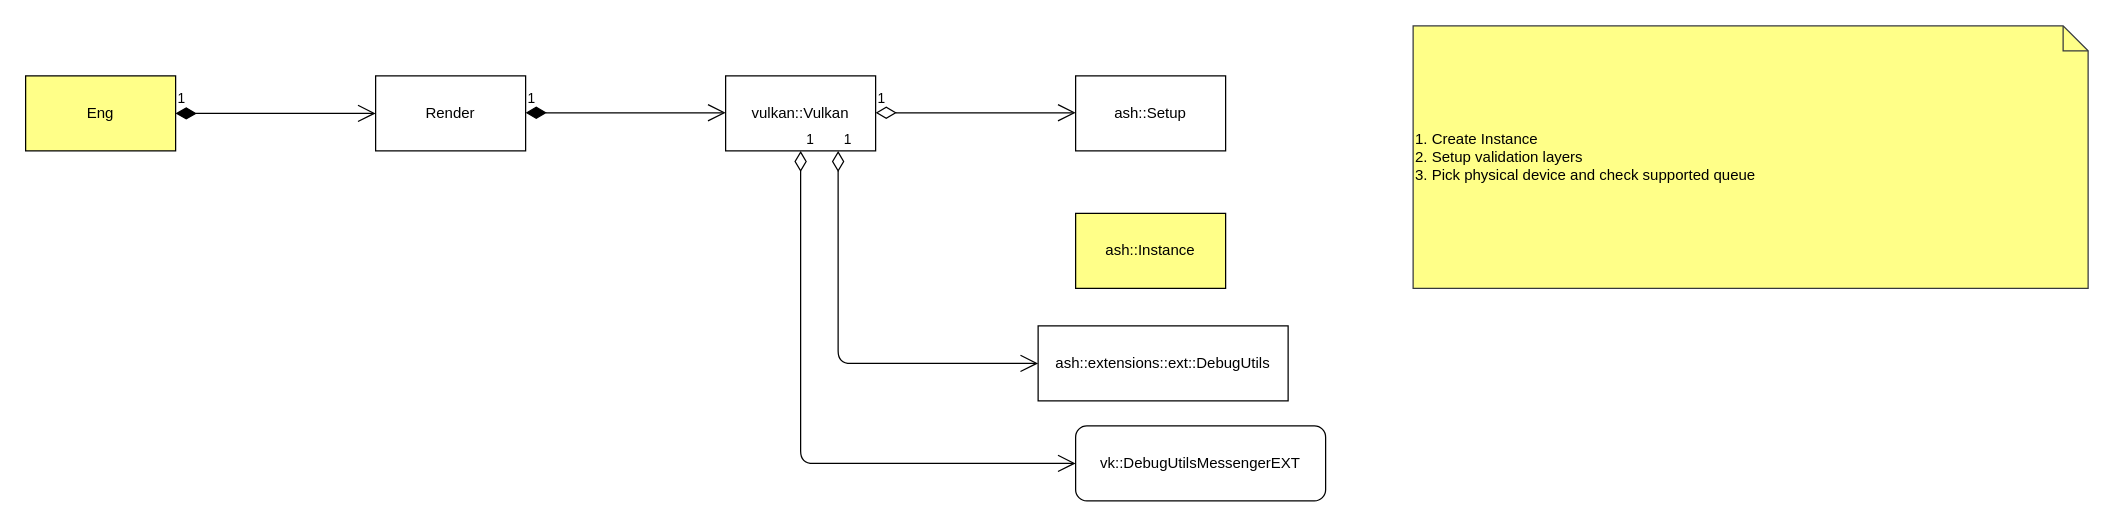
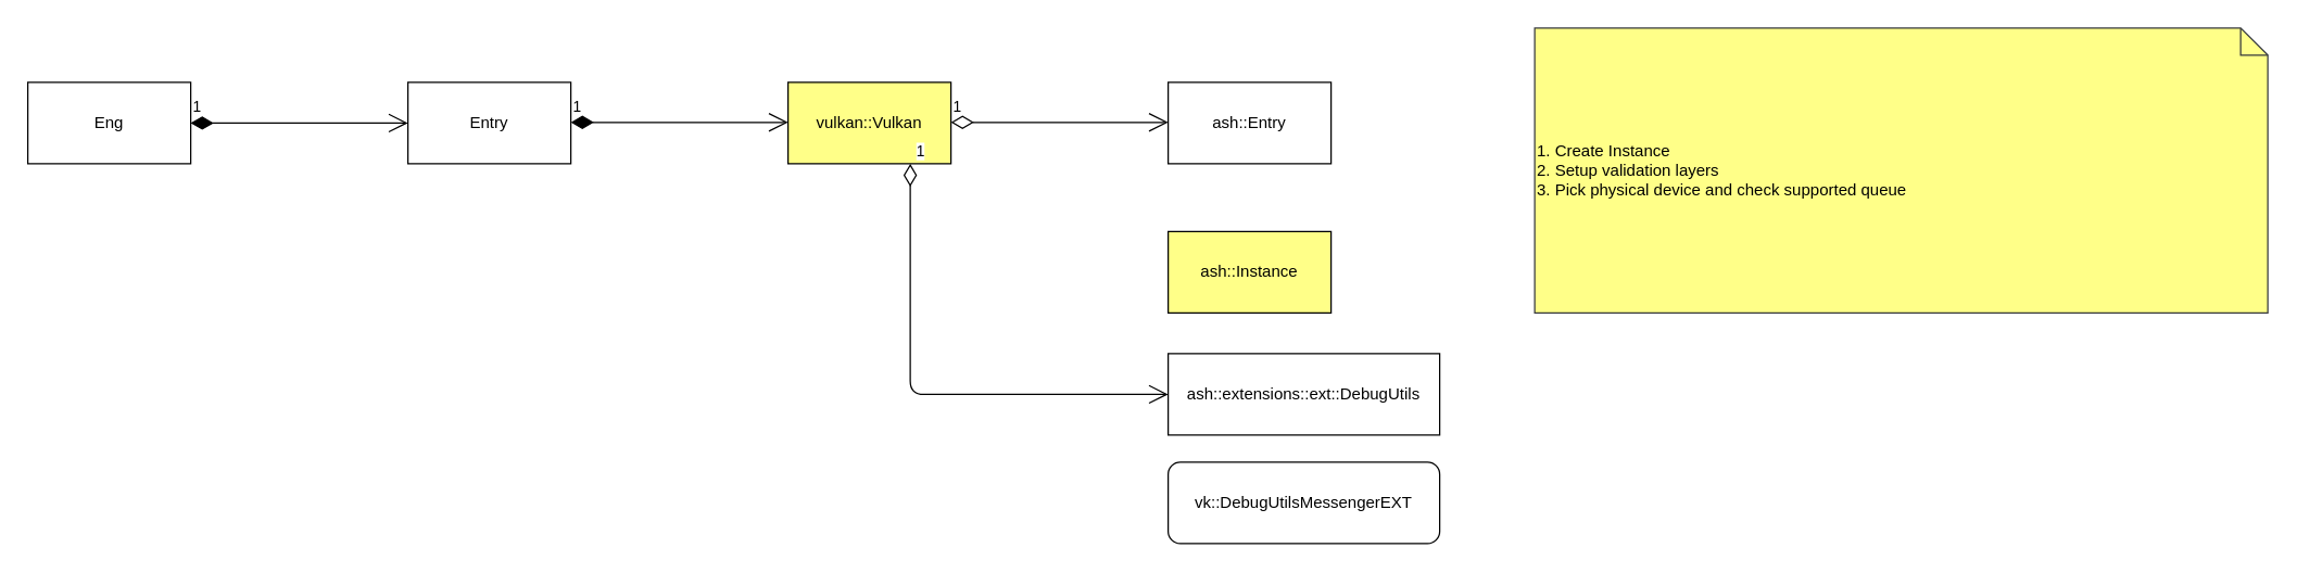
  <mxCell id="0" />
  <mxCell id="1" parent="0" />
- <mxCell id="2" value="Eng" style="rounded=0;whiteSpace=wrap;html=1;fillColor=#ffff88;" vertex="1" parent="1"><mxGeometry x="20" y="60" width="120" height="60" as="geometry" /></mxCell>
+ <mxCell id="2" value="Eng" style="rounded=0;whiteSpace=wrap;html=1;" vertex="1" parent="1"><mxGeometry x="20" y="60" width="120" height="60" as="geometry" /></mxCell>
  <mxCell id="3" value="1" style="endArrow=open;html=1;endSize=12;startArrow=diamondThin;startSize=14;startFill=1;edgeStyle=orthogonalEdgeStyle;align=left;verticalAlign=bottom;" edge="1" parent="1"><mxGeometry x="-1" y="3" relative="1" as="geometry"><mxPoint x="140" y="90" as="sourcePoint" /><mxPoint x="300" y="90" as="targetPoint" /></mxGeometry></mxCell>
- <mxCell id="4" value="Render" style="rounded=0;whiteSpace=wrap;html=1;" vertex="1" parent="1"><mxGeometry x="300" y="60" width="120" height="60" as="geometry" /></mxCell>
+ <mxCell id="4" value="Entry" style="rounded=0;whiteSpace=wrap;html=1;" vertex="1" parent="1"><mxGeometry x="300" y="60" width="120" height="60" as="geometry" /></mxCell>
  <mxCell id="5" value="1" style="endArrow=open;html=1;endSize=12;startArrow=diamondThin;startSize=14;startFill=1;edgeStyle=orthogonalEdgeStyle;align=left;verticalAlign=bottom;" edge="1" parent="1"><mxGeometry x="-1" y="3" relative="1" as="geometry"><mxPoint x="420" y="89.5" as="sourcePoint" /><mxPoint x="580" y="89.5" as="targetPoint" /></mxGeometry></mxCell>
- <mxCell id="6" value="vulkan::Vulkan" style="rounded=0;whiteSpace=wrap;html=1;" vertex="1" parent="1"><mxGeometry x="580" y="60" width="120" height="60" as="geometry" /></mxCell>
- <mxCell id="7" value="ash::Setup" style="rounded=0;whiteSpace=wrap;html=1;" vertex="1" parent="1"><mxGeometry x="860" y="60" width="120" height="60" as="geometry" /></mxCell>
+ <mxCell id="6" value="vulkan::Vulkan" style="rounded=0;whiteSpace=wrap;html=1;fillColor=#ffff88;" vertex="1" parent="1"><mxGeometry x="580" y="60" width="120" height="60" as="geometry" /></mxCell>
+ <mxCell id="7" value="ash::Entry" style="rounded=0;whiteSpace=wrap;html=1;" vertex="1" parent="1"><mxGeometry x="860" y="60" width="120" height="60" as="geometry" /></mxCell>
  <mxCell id="8" value="ash::Instance" style="rounded=0;whiteSpace=wrap;html=1;fillColor=#ffff88;" vertex="1" parent="1"><mxGeometry x="860" y="170" width="120" height="60" as="geometry" /></mxCell>
  <mxCell id="9" value="1" style="endArrow=open;html=1;endSize=12;startArrow=diamondThin;startSize=14;startFill=0;edgeStyle=orthogonalEdgeStyle;align=left;verticalAlign=bottom;" edge="1" parent="1"><mxGeometry x="-1" y="3" relative="1" as="geometry"><mxPoint x="700" y="89.5" as="sourcePoint" /><mxPoint x="860" y="89.5" as="targetPoint" /></mxGeometry></mxCell>
- <mxCell id="10" value="ash::extensions::ext::DebugUtils" style="rounded=0;whiteSpace=wrap;html=1;" vertex="1" parent="1"><mxGeometry x="830" y="260" width="200" height="60" as="geometry" /></mxCell>
+ <mxCell id="10" value="ash::extensions::ext::DebugUtils" style="rounded=0;whiteSpace=wrap;html=1;" vertex="1" parent="1"><mxGeometry x="860" y="260" width="200" height="60" as="geometry" /></mxCell>
  <mxCell id="11" value="vk::DebugUtilsMessengerEXT" style="whiteSpace=wrap;html=1;rounded=1;" vertex="1" parent="1"><mxGeometry x="860" y="340" width="200" height="60" as="geometry" /></mxCell>
  <mxCell id="12" value="1" style="endArrow=open;html=1;endSize=12;startArrow=diamondThin;startSize=14;startFill=0;edgeStyle=orthogonalEdgeStyle;align=left;verticalAlign=bottom;exitX=0.75;exitY=1;exitDx=0;exitDy=0;entryX=0;entryY=0.5;entryDx=0;entryDy=0;" edge="1" parent="1" source="6" target="10"><mxGeometry x="-1" y="3" relative="1" as="geometry"><mxPoint x="710" y="130" as="sourcePoint" /><mxPoint x="870" y="210" as="targetPoint" /></mxGeometry></mxCell>
- <mxCell id="13" value="1" style="endArrow=open;html=1;endSize=12;startArrow=diamondThin;startSize=14;startFill=0;edgeStyle=orthogonalEdgeStyle;align=left;verticalAlign=bottom;exitX=0.5;exitY=1;exitDx=0;exitDy=0;entryX=0;entryY=0.5;entryDx=0;entryDy=0;" edge="1" parent="1" source="6" target="11"><mxGeometry x="-1" y="3" relative="1" as="geometry"><mxPoint x="680" y="130" as="sourcePoint" /><mxPoint x="870" y="300" as="targetPoint" /></mxGeometry></mxCell>
  <mxCell id="14" value="1. Create Instance&lt;br&gt;2. Setup validation layers&lt;br&gt;3. Pick physical device and check supported queue" style="shape=note;size=20;whiteSpace=wrap;html=1;fillColor=#ffff88;strokeColor=#36393d;align=left;" vertex="1" parent="1"><mxGeometry x="1130" y="20" width="540" height="210" as="geometry" /></mxCell>
